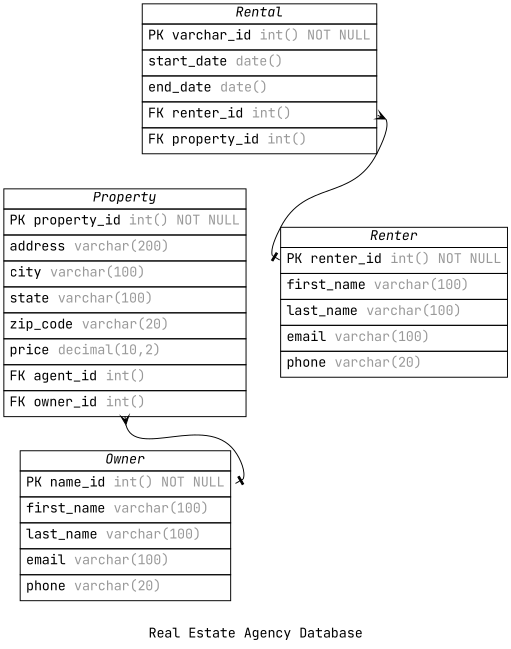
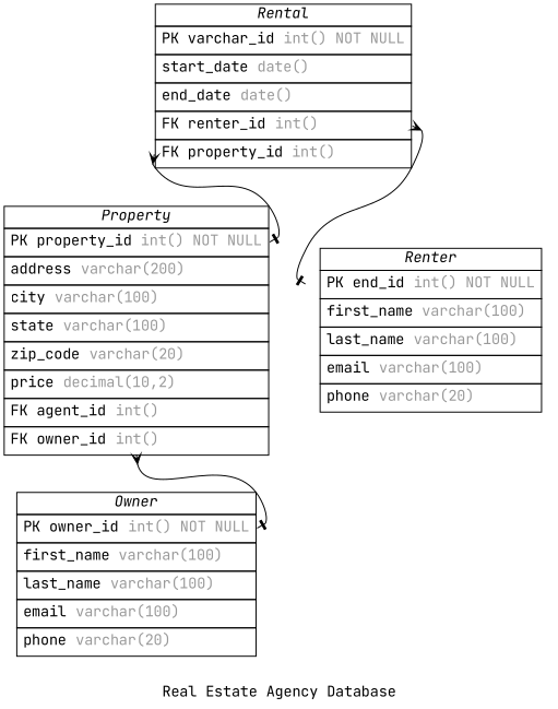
  digraph {
    concentrate=true
    fontname="JetBrains Mono"
    label="Real Estate Agency Database"
    nodesep=0.5
    rankdir=TB
    splines=spline
    node [fontname="JetBrains Mono" shape=plain]
    edge [arrowhead=noneotee arrowsize=0.9 arrowtail=ocrow dir=both fontname="JetBrains Mono" fontsize=12 labelangle=32 labeldistance=1.8 penwidth=1.0]
    n1 [label=<         <table border="0" cellborder="1" cellspacing="0" >         <tr><td><i>Property</i></td></tr>         <tr><td port="property_id" align="left" cellpadding="5">PK property_id <font color="grey60">int() NOT NULL</font></td></tr>         <tr><td port="address" align="left" cellpadding="5">address <font color="grey60">varchar(200)</font></td></tr>         <tr><td port="city" align="left" cellpadding="5">city <font color="grey60">varchar(100)</font></td></tr>         <tr><td port="state" align="left" cellpadding="5">state <font color="grey60">varchar(100)</font></td></tr>         <tr><td port="zip_code" align="left" cellpadding="5">zip_code <font color="grey60">varchar(20)</font></td></tr>         <tr><td port="price" align="left" cellpadding="5">price <font color="grey60">decimal(10,2)</font></td></tr>         <tr><td port="agent_id" align="left" cellpadding="5">FK agent_id <font color="grey60">int()</font></td></tr>         <tr><td port="owner_id" align="left" cellpadding="5">FK owner_id <font color="grey60">int()</font></td></tr>     </table>>]
-   n2 [label=<         <table border="0" cellborder="1" cellspacing="0" >         <tr><td><i>Owner</i></td></tr>         <tr><td port="owner_id" align="left" cellpadding="5">PK name_id <font color="grey60">int() NOT NULL</font></td></tr>         <tr><td port="first_name" align="left" cellpadding="5">first_name <font color="grey60">varchar(100)</font></td></tr>         <tr><td port="last_name" align="left" cellpadding="5">last_name <font color="grey60">varchar(100)</font></td></tr>         <tr><td port="email" align="left" cellpadding="5">email <font color="grey60">varchar(100)</font></td></tr>         <tr><td port="phone" align="left" cellpadding="5">phone <font color="grey60">varchar(20)</font></td></tr>     </table>>]
-   n3 [label=<         <table border="0" cellborder="1" cellspacing="0" >         <tr><td><i>Renter</i></td></tr>         <tr><td port="renter_id" align="left" cellpadding="5">PK renter_id <font color="grey60">int() NOT NULL</font></td></tr>         <tr><td port="first_name" align="left" cellpadding="5">first_name <font color="grey60">varchar(100)</font></td></tr>         <tr><td port="last_name" align="left" cellpadding="5">last_name <font color="grey60">varchar(100)</font></td></tr>         <tr><td port="email" align="left" cellpadding="5">email <font color="grey60">varchar(100)</font></td></tr>         <tr><td port="phone" align="left" cellpadding="5">phone <font color="grey60">varchar(20)</font></td></tr>     </table>>]
+   n2 [label=<         <table border="0" cellborder="1" cellspacing="0" >         <tr><td><i>Owner</i></td></tr>         <tr><td port="owner_id" align="left" cellpadding="5">PK owner_id <font color="grey60">int() NOT NULL</font></td></tr>         <tr><td port="first_name" align="left" cellpadding="5">first_name <font color="grey60">varchar(100)</font></td></tr>         <tr><td port="last_name" align="left" cellpadding="5">last_name <font color="grey60">varchar(100)</font></td></tr>         <tr><td port="email" align="left" cellpadding="5">email <font color="grey60">varchar(100)</font></td></tr>         <tr><td port="phone" align="left" cellpadding="5">phone <font color="grey60">varchar(20)</font></td></tr>     </table>>]
+   n3 [label=<         <table border="0" cellborder="1" cellspacing="0" >         <tr><td><i>Renter</i></td></tr>         <tr><td port="renter_id" align="left" cellpadding="5">PK end_id <font color="grey60">int() NOT NULL</font></td></tr>         <tr><td port="first_name" align="left" cellpadding="5">first_name <font color="grey60">varchar(100)</font></td></tr>         <tr><td port="last_name" align="left" cellpadding="5">last_name <font color="grey60">varchar(100)</font></td></tr>         <tr><td port="email" align="left" cellpadding="5">email <font color="grey60">varchar(100)</font></td></tr>         <tr><td port="phone" align="left" cellpadding="5">phone <font color="grey60">varchar(20)</font></td></tr>     </table>>]
    n4 [label=<         <table border="0" cellborder="1" cellspacing="0" >         <tr><td><i>Rental</i></td></tr>         <tr><td port="rental_id" align="left" cellpadding="5">PK varchar_id <font color="grey60">int() NOT NULL</font></td></tr>         <tr><td port="start_date" align="left" cellpadding="5">start_date <font color="grey60">date()</font></td></tr>         <tr><td port="end_date" align="left" cellpadding="5">end_date <font color="grey60">date()</font></td></tr>         <tr><td port="renter_id" align="left" cellpadding="5">FK renter_id <font color="grey60">int()</font></td></tr>         <tr><td port="property_id" align="left" cellpadding="5">FK property_id <font color="grey60">int()</font></td></tr>     </table>>]
    n1 -> n2 [headport=owner_id tailport=owner_id]
+   n4 -> n1 [headport=property_id tailport=property_id]
    n4 -> n3 [headport=renter_id tailport=renter_id]
  }
